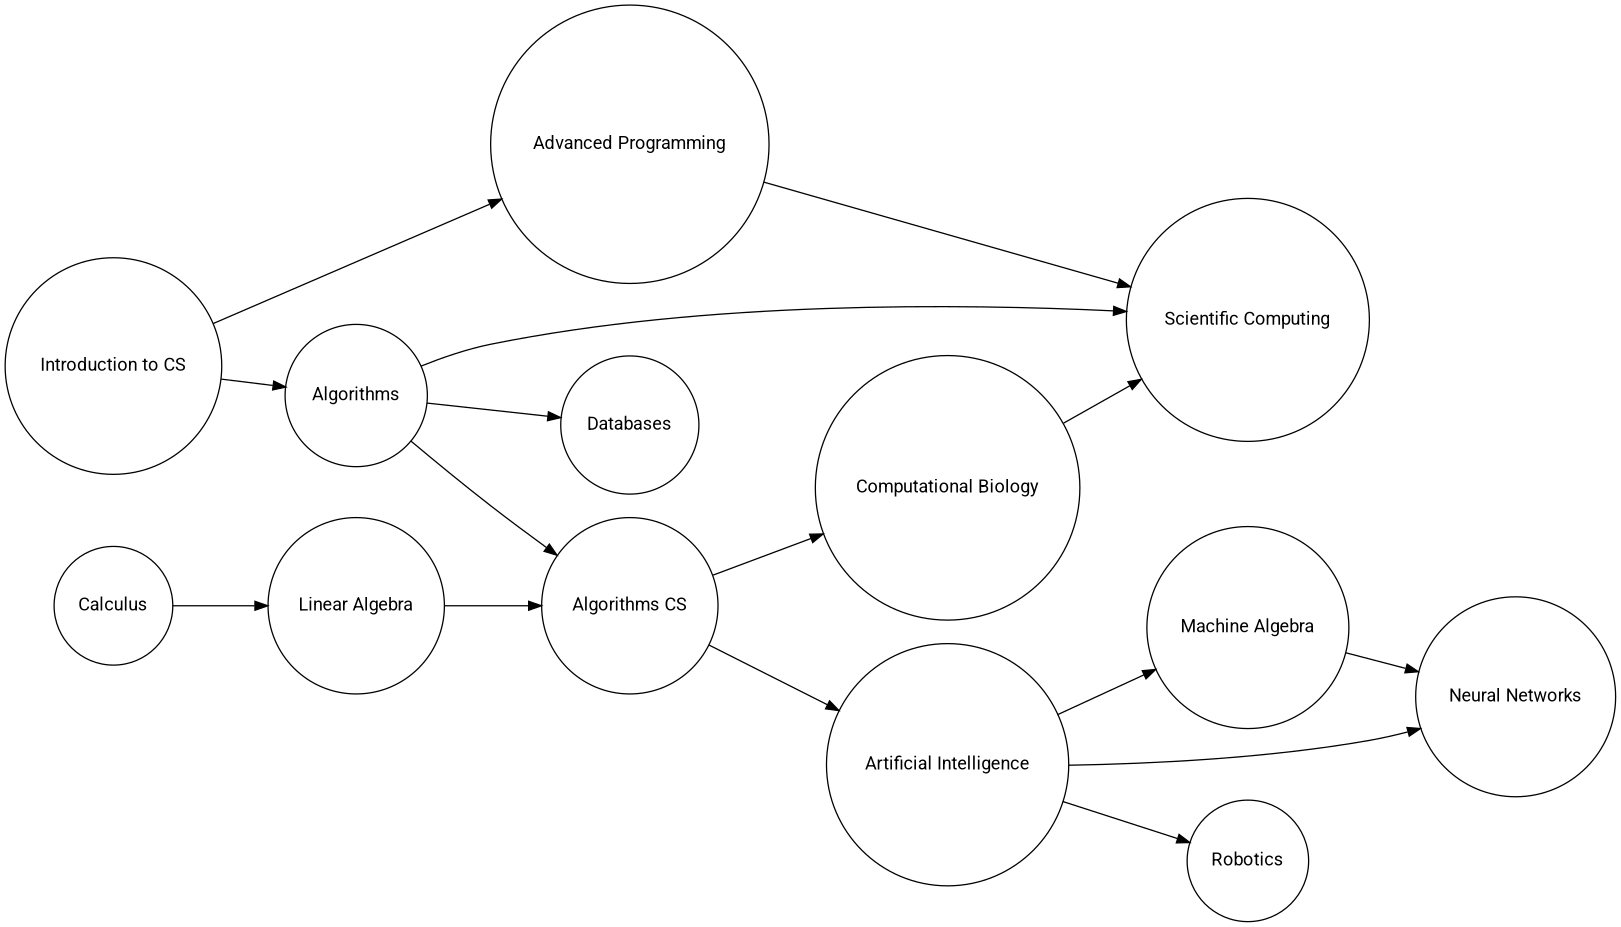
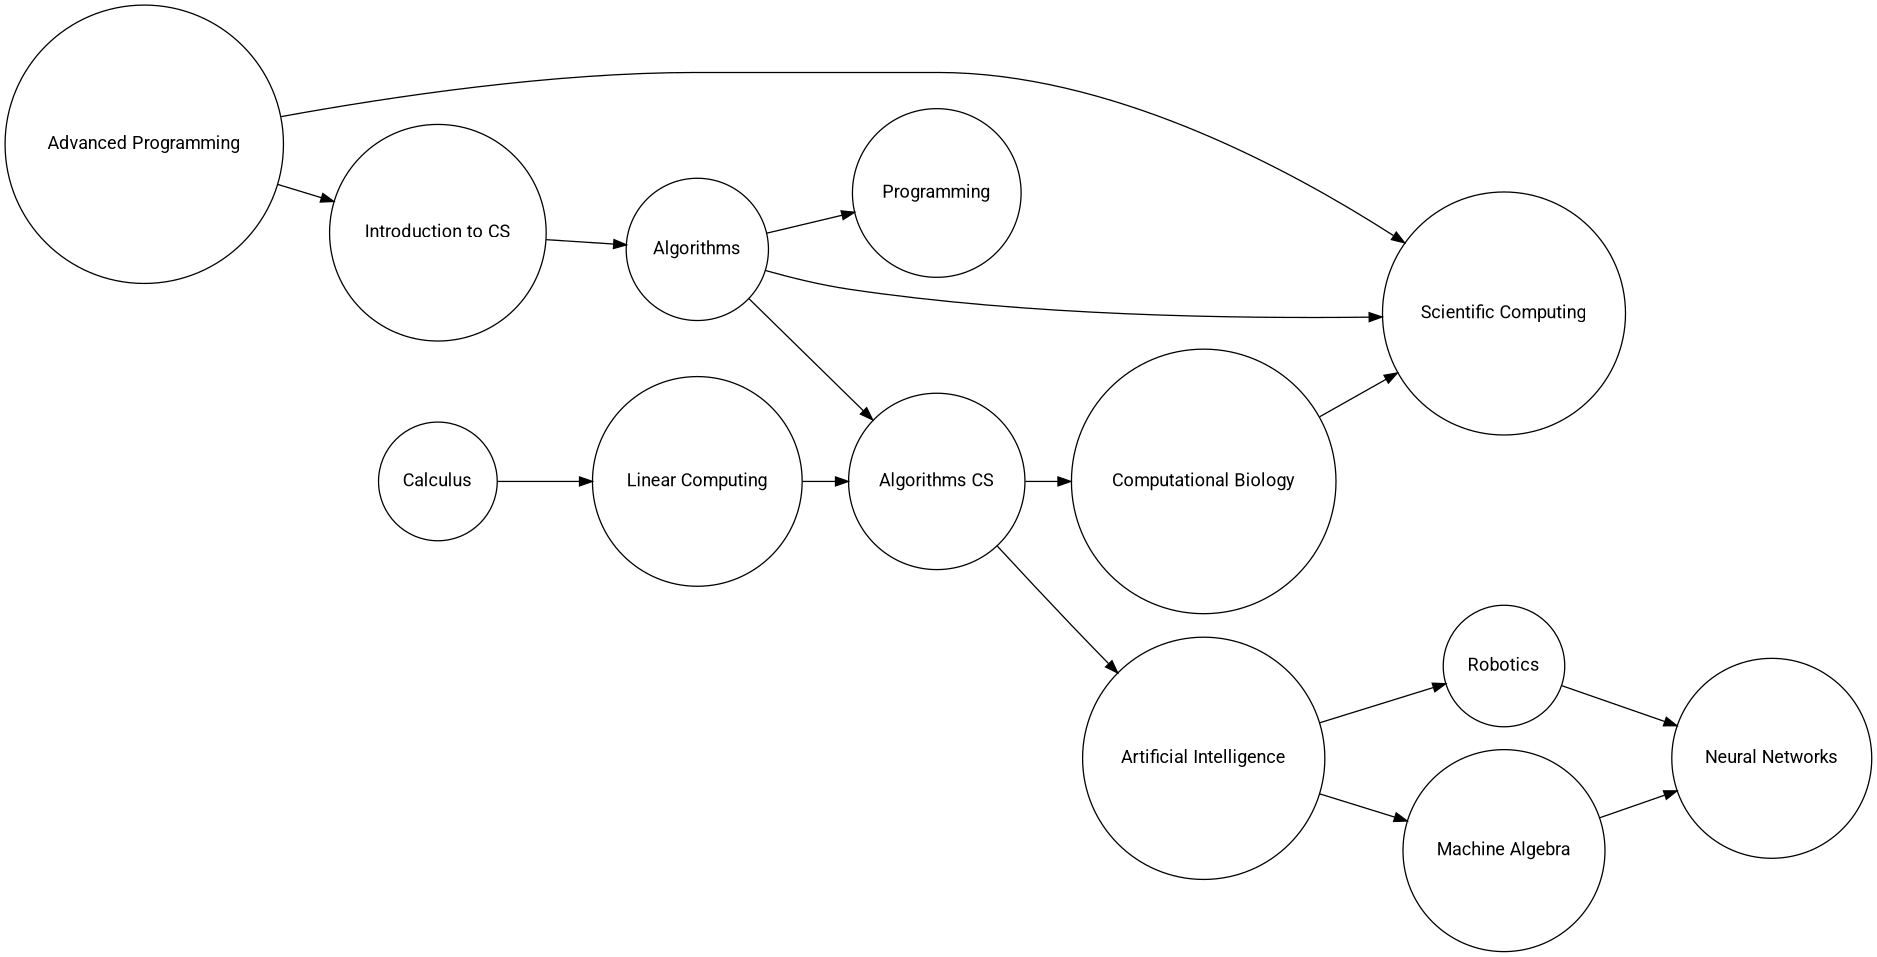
  digraph {
    fontname=Roboto
    rankdir=LR
    node [fontname=Roboto shape=circle]
    edge [fontname=Roboto]
    n1 [label="Algorithms CS"]
    Algorithms
-   Databases
+   Databases [label=Programming]
    "Scientific Computing"
    "Computational Biology"
    "Artificial Intelligence"
    "Neural Networks"
    Robotics
    n9 [label="Machine Algebra"]
    "Introduction to CS"
    "Advanced Programming"
-   "Linear Algebra"
+   "Linear Algebra" [label="Linear Computing"]
    Calculus
    n1 -> "Computational Biology"
    n1 -> "Artificial Intelligence"
    Algorithms -> n1
    Algorithms -> Databases
    Algorithms -> "Scientific Computing"
    "Computational Biology" -> "Scientific Computing"
-   "Artificial Intelligence" -> "Neural Networks"
+   Robotics -> "Neural Networks"
    "Artificial Intelligence" -> Robotics
    "Artificial Intelligence" -> n9
    n9 -> "Neural Networks"
    "Introduction to CS" -> Algorithms
-   "Introduction to CS" -> "Advanced Programming"
+   "Advanced Programming" -> "Introduction to CS"
    "Advanced Programming" -> "Scientific Computing"
    "Linear Algebra" -> n1
    Calculus -> "Linear Algebra"
  }
